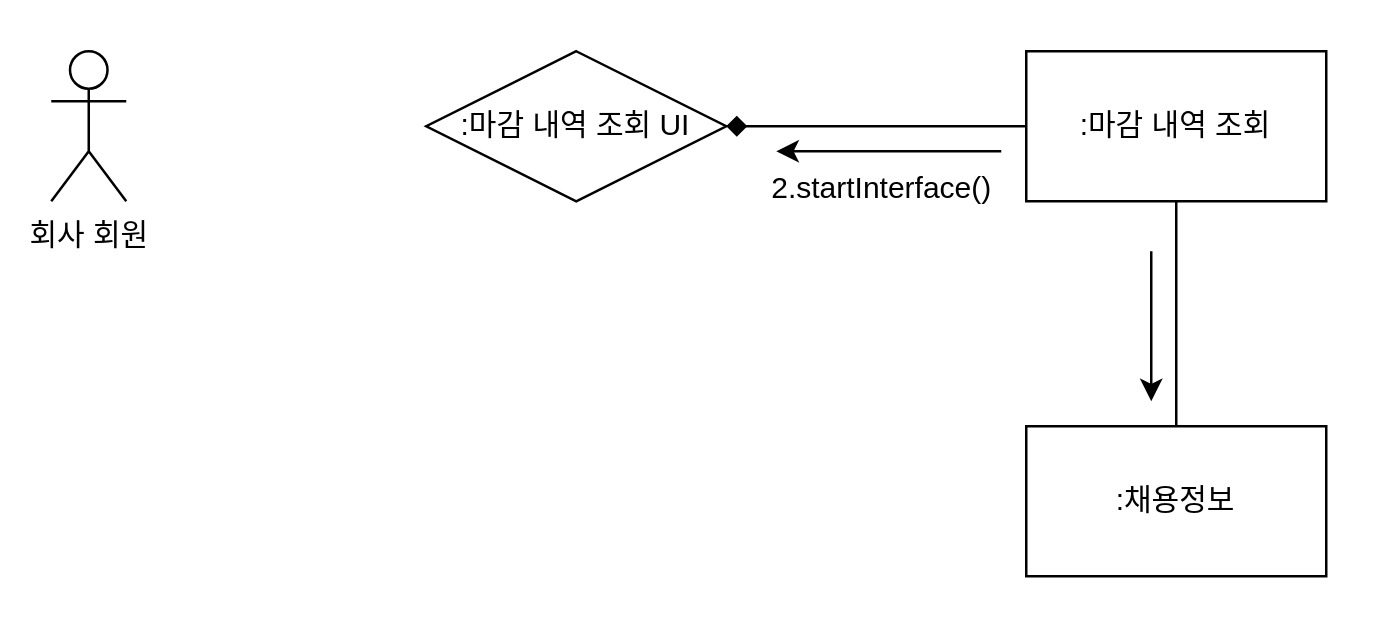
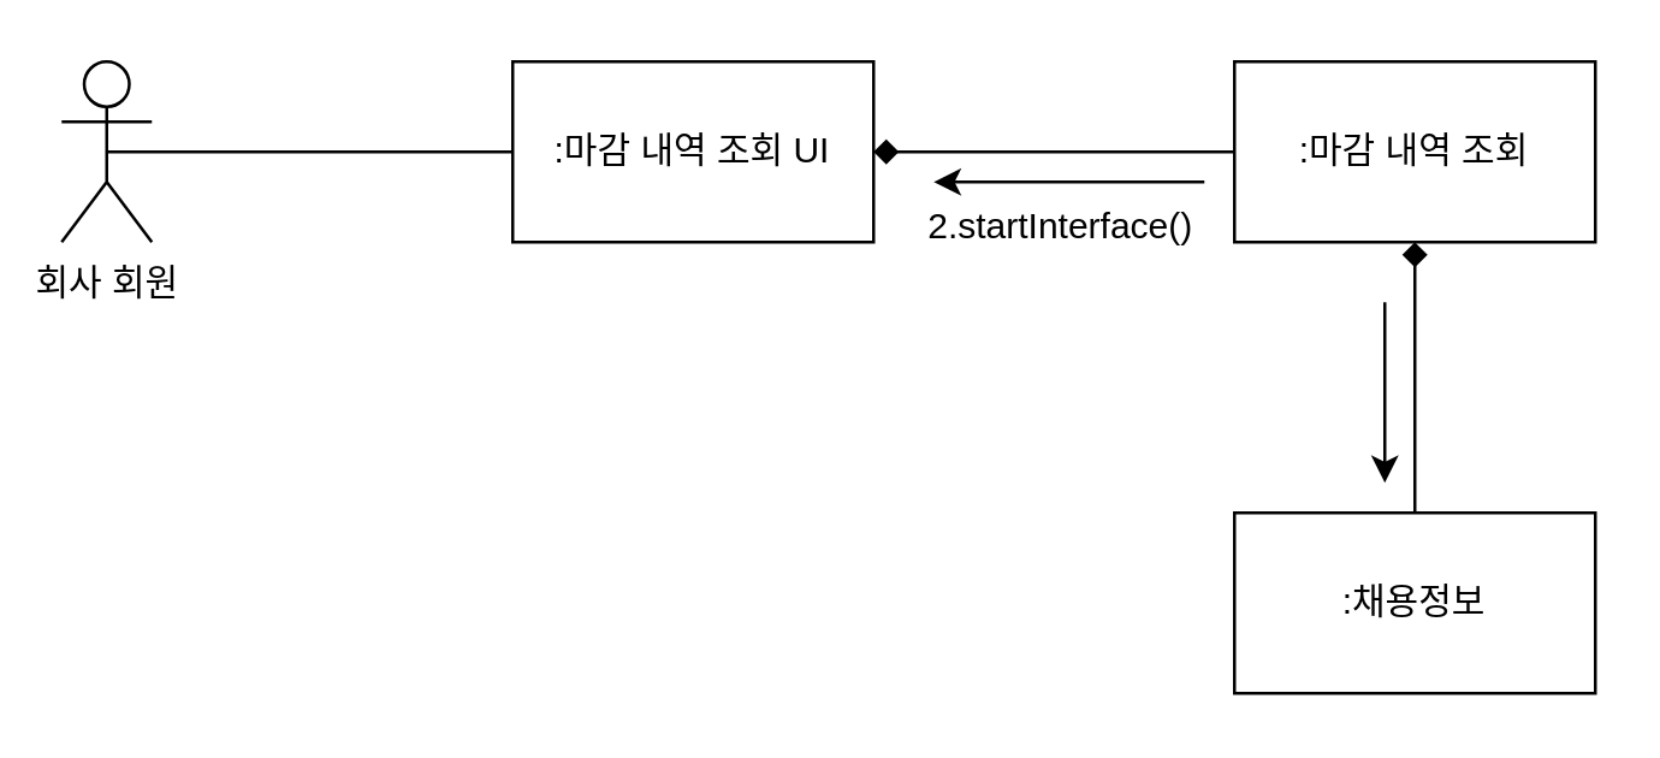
  <mxCell id="0" />
  <mxCell id="1" parent="0" />
  <mxCell id="2" value=":채용정보" style="rounded=0;whiteSpace=wrap;html=1;" parent="1" vertex="1"><mxGeometry x="410" y="170" width="120" height="60" as="geometry" /></mxCell>
  <mxCell id="3" value=":마감 내역 조회" style="rounded=0;whiteSpace=wrap;html=1;" parent="1" vertex="1"><mxGeometry x="410" y="20" width="120" height="60" as="geometry" /></mxCell>
- <mxCell id="4" value=":마감 내역 조회 UI" style="rhombus;whiteSpace=wrap;html=1;" parent="1" vertex="1"><mxGeometry x="170" y="20" width="120" height="60" as="geometry" /></mxCell>
+ <mxCell id="4" value=":마감 내역 조회 UI" style="rounded=0;whiteSpace=wrap;html=1;" parent="1" vertex="1"><mxGeometry x="170" y="20" width="120" height="60" as="geometry" /></mxCell>
  <mxCell id="5" value="회사 회원" style="shape=umlActor;verticalLabelPosition=bottom;verticalAlign=top;html=1;outlineConnect=0;" parent="1" vertex="1"><mxGeometry x="20" y="20" width="30" height="60" as="geometry" /></mxCell>
+ <mxCell id="6" value="" style="endArrow=none;html=1;rounded=0;entryX=0;entryY=0.5;entryDx=0;entryDy=0;exitX=0.5;exitY=0.5;exitDx=0;exitDy=0;exitPerimeter=0;" parent="1" source="5" target="4" edge="1"><mxGeometry width="50" height="50" relative="1" as="geometry"><mxPoint x="450" y="170" as="sourcePoint" /><mxPoint x="500" y="120" as="targetPoint" /></mxGeometry></mxCell>
  <mxCell id="7" value="" style="endArrow=diamond;html=1;rounded=0;entryX=1;entryY=0.5;entryDx=0;entryDy=0;exitX=0;exitY=0.5;exitDx=0;exitDy=0;" parent="1" source="3" target="4" edge="1"><mxGeometry width="50" height="50" relative="1" as="geometry"><mxPoint x="460" y="180" as="sourcePoint" /><mxPoint x="510" y="130" as="targetPoint" /></mxGeometry></mxCell>
- <mxCell id="8" value="" style="endArrow=none;html=1;rounded=0;entryX=0.5;entryY=1;entryDx=0;entryDy=0;exitX=0.5;exitY=0;exitDx=0;exitDy=0;" parent="1" source="2" target="3" edge="1"><mxGeometry width="50" height="50" relative="1" as="geometry"><mxPoint x="470" y="190" as="sourcePoint" /><mxPoint x="520" y="140" as="targetPoint" /></mxGeometry></mxCell>
+ <mxCell id="8" value="" style="endArrow=diamond;html=1;rounded=0;entryX=0.5;entryY=1;entryDx=0;entryDy=0;exitX=0.5;exitY=0;exitDx=0;exitDy=0;" parent="1" source="2" target="3" edge="1"><mxGeometry width="50" height="50" relative="1" as="geometry"><mxPoint x="470" y="190" as="sourcePoint" /><mxPoint x="520" y="140" as="targetPoint" /></mxGeometry></mxCell>
  <mxCell id="9" value="" style="endArrow=classic;html=1;rounded=0;" parent="1" edge="1"><mxGeometry width="50" height="50" relative="1" as="geometry"><mxPoint x="460" y="100" as="sourcePoint" /><mxPoint x="460" y="160" as="targetPoint" /></mxGeometry></mxCell>
  <mxCell id="10" value="" style="endArrow=classic;html=1;rounded=0;" parent="1" edge="1"><mxGeometry width="50" height="50" relative="1" as="geometry"><mxPoint x="400" y="60" as="sourcePoint" /><mxPoint x="310" y="60" as="targetPoint" /></mxGeometry></mxCell>
  <mxCell id="11" value="2.startInterface()" style="text;html=1;align=center;verticalAlign=middle;resizable=0;points=[];autosize=1;strokeColor=none;fillColor=none;" parent="1" vertex="1"><mxGeometry x="297" y="60" width="110" height="30" as="geometry" /></mxCell>
